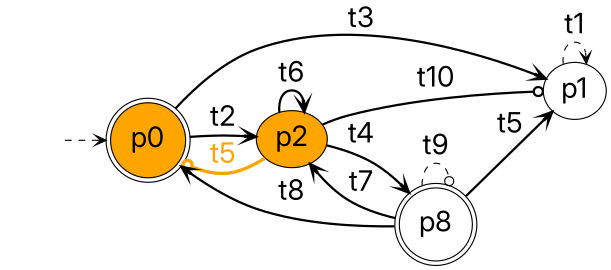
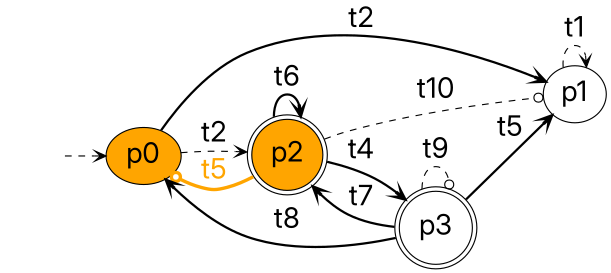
  digraph {
    fontname=Inter
    labeljust=l
    nojustify=true
    rankdir=LR
    node [fontname=Inter fontsize=25]
    edge [arrowhead=vee fontname=Inter fontsize=25 style=bold]
    I0 [style=invis width=0]
-   n2 [fillcolor=orange label=p0 shape=doublecircle style=filled]
+   n2 [fillcolor=orange label=p0 shape=ellipse style=filled]
    n3 [label=p1]
-   n4 [fillcolor=orange label=p2 style=filled]
-   n5 [label=p8 shape=doublecircle]
+   n4 [fillcolor=orange label=p2 style=filled shape=doublecircle]
+   n5 [label=p3 shape=doublecircle]
    I0 -> n2 [style=dashed]
-   n2 -> n3 [label=t3]
-   n2 -> n4 [label=t2]
+   n2 -> n3 [label=t2]
+   n2 -> n4 [label=t2 style=dashed]
    n3 -> n3 [label=t1 style=dashed]
    n4 -> n2 [arrowhead=odot color=orange fontcolor=orange label=t5 penwidth=3]
-   n4 -> n3 [arrowhead=odot label=t10]
+   n4 -> n3 [arrowhead=odot label=t10 style=dashed]
    n4 -> n4 [label=t6]
    n4 -> n5 [label=t4]
    n5 -> n2 [label=t8]
    n5 -> n3 [label=t5]
    n5 -> n4 [label=t7]
    n5 -> n5 [arrowhead=odot label=t9 style=dashed]
  }
